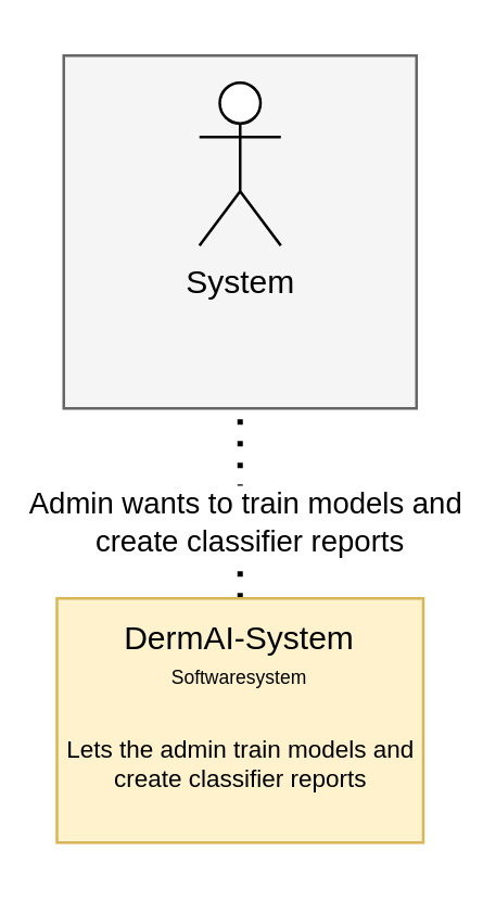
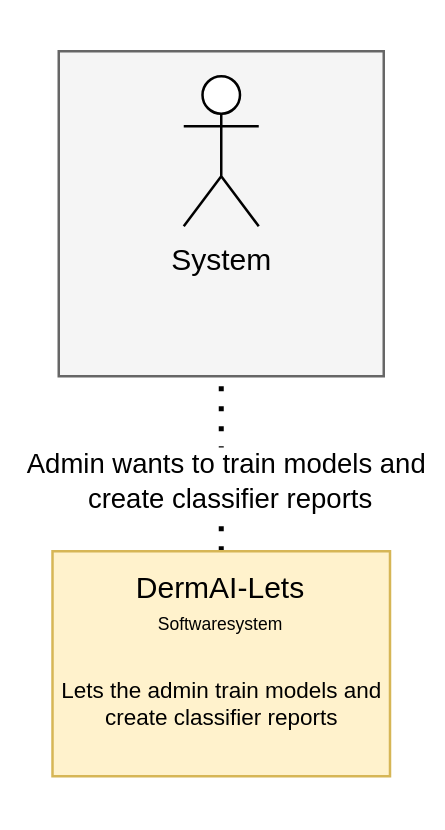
  <mxCell id="0" />
  <mxCell id="1" parent="0" />
  <mxCell id="2" value="" style="whiteSpace=wrap;html=1;aspect=fixed;fillColor=#f5f5f5;strokeColor=#666666;fontColor=#333333;" parent="1" vertex="1"><mxGeometry x="23" y="20" width="130" height="130" as="geometry" /></mxCell>
  <mxCell id="3" value="System" style="shape=umlActor;verticalLabelPosition=bottom;verticalAlign=top;html=1;outlineConnect=0;" parent="1" vertex="1"><mxGeometry x="73" y="30" width="30" height="60" as="geometry" /></mxCell>
  <mxCell id="4" style="edgeStyle=orthogonalEdgeStyle;rounded=0;orthogonalLoop=1;jettySize=auto;html=1;exitX=0.5;exitY=0;exitDx=0;exitDy=0;" parent="1" edge="1"><mxGeometry relative="1" as="geometry"><mxPoint x="88" y="120" as="targetPoint" /><mxPoint x="88" y="120" as="sourcePoint" /></mxGeometry></mxCell>
  <mxCell id="5" value="" style="endArrow=none;dashed=1;html=1;dashPattern=1 3;strokeWidth=2;rounded=0;" parent="1" edge="1"><mxGeometry width="50" height="50" relative="1" as="geometry"><mxPoint x="88" y="220" as="sourcePoint" /><mxPoint x="88" y="150" as="targetPoint" /></mxGeometry></mxCell>
  <mxCell id="6" value="Admin wants to train models and&lt;br&gt;&amp;nbsp;create classifier reports" style="edgeLabel;html=1;align=center;verticalAlign=middle;resizable=0;points=[];" parent="5" vertex="1" connectable="0"><mxGeometry x="-0.16" y="-1" relative="1" as="geometry"><mxPoint as="offset" /></mxGeometry></mxCell>
  <mxCell id="7" value="&lt;div&gt;&lt;br&gt;&lt;/div&gt;&lt;div&gt;&lt;br&gt;&lt;/div&gt;&lt;div&gt;&lt;br&gt;&lt;/div&gt;Lets the admin train models and create classifier reports" style="rounded=0;whiteSpace=wrap;html=1;fontSize=9;fillColor=#fff2cc;strokeColor=#d6b656;" parent="1" vertex="1"><mxGeometry x="20.5" y="220" width="135" height="90" as="geometry" /></mxCell>
- <mxCell id="8" value="DermAI-System" style="text;html=1;align=center;verticalAlign=middle;whiteSpace=wrap;rounded=0;" parent="1" vertex="1"><mxGeometry x="28" y="220" width="120" height="30" as="geometry" /></mxCell>
+ <mxCell id="8" value="DermAI-Lets" style="text;html=1;align=center;verticalAlign=middle;whiteSpace=wrap;rounded=0;" parent="1" vertex="1"><mxGeometry x="28" y="220" width="120" height="30" as="geometry" /></mxCell>
  <mxCell id="9" value="&lt;font&gt;Softwaresystem&lt;/font&gt;" style="text;html=1;align=center;verticalAlign=middle;whiteSpace=wrap;rounded=0;fontSize=7;" parent="1" vertex="1"><mxGeometry x="43" y="240" width="90" height="20" as="geometry" /></mxCell>
